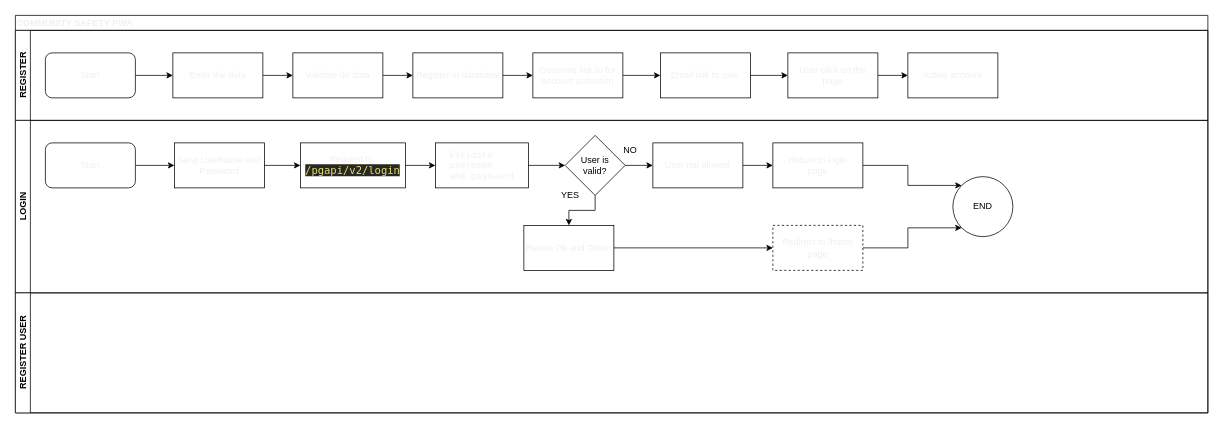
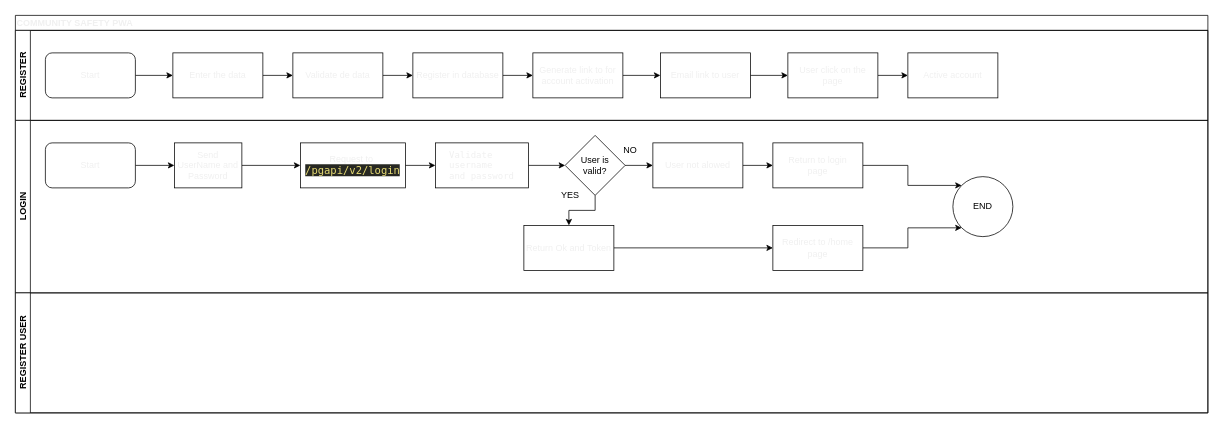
  <mxCell id="0" />
  <mxCell id="1" parent="0" />
  <mxCell id="2" value="COMMUNITY SAFETY PWA" style="swimlane;html=1;childLayout=stackLayout;resizeParent=1;resizeParentMax=0;horizontal=1;startSize=20;horizontalStack=0;labelBackgroundColor=none;fontSize=12;fontColor=#f0f0f0;align=left;" parent="1" vertex="1"><mxGeometry x="20" y="20" width="1590" height="530" as="geometry"><mxRectangle x="20" y="20" width="60" height="20" as="alternateBounds" /></mxGeometry></mxCell>
  <mxCell id="3" value="REGISTER" style="swimlane;html=1;startSize=20;horizontal=0;" parent="2" vertex="1"><mxGeometry y="20" width="1590" height="120" as="geometry"><mxRectangle y="20" width="790" height="20" as="alternateBounds" /></mxGeometry></mxCell>
  <mxCell id="4" style="edgeStyle=orthogonalEdgeStyle;rounded=0;orthogonalLoop=1;jettySize=auto;html=1;entryX=0;entryY=0.5;entryDx=0;entryDy=0;fontSize=12;fontColor=#f0f0f0;" parent="3" source="5" target="7" edge="1"><mxGeometry relative="1" as="geometry" /></mxCell>
  <mxCell id="5" value="Start" style="rounded=1;whiteSpace=wrap;html=1;labelBackgroundColor=none;fontSize=12;fontColor=#f0f0f0;align=center;" parent="3" vertex="1"><mxGeometry x="40" y="30" width="120" height="60" as="geometry" /></mxCell>
  <mxCell id="6" style="edgeStyle=orthogonalEdgeStyle;rounded=0;orthogonalLoop=1;jettySize=auto;html=1;entryX=0;entryY=0.5;entryDx=0;entryDy=0;fontSize=12;fontColor=#f0f0f0;" parent="3" source="7" target="9" edge="1"><mxGeometry relative="1" as="geometry" /></mxCell>
  <mxCell id="7" value="Enter the data" style="rounded=0;whiteSpace=wrap;html=1;labelBackgroundColor=none;fontSize=12;fontColor=#f0f0f0;align=center;" parent="3" vertex="1"><mxGeometry x="210" y="30" width="120" height="60" as="geometry" /></mxCell>
  <mxCell id="8" style="edgeStyle=orthogonalEdgeStyle;rounded=0;orthogonalLoop=1;jettySize=auto;html=1;entryX=0;entryY=0.5;entryDx=0;entryDy=0;fontSize=12;fontColor=#f0f0f0;" parent="3" source="9" target="11" edge="1"><mxGeometry relative="1" as="geometry" /></mxCell>
  <mxCell id="9" value="Validate de data" style="rounded=0;whiteSpace=wrap;html=1;labelBackgroundColor=none;fontSize=12;fontColor=#f0f0f0;align=center;" parent="3" vertex="1"><mxGeometry x="370" y="30" width="120" height="60" as="geometry" /></mxCell>
  <mxCell id="10" style="edgeStyle=orthogonalEdgeStyle;rounded=0;orthogonalLoop=1;jettySize=auto;html=1;entryX=0;entryY=0.5;entryDx=0;entryDy=0;fontSize=12;fontColor=#f0f0f0;" parent="3" source="11" target="13" edge="1"><mxGeometry relative="1" as="geometry" /></mxCell>
  <mxCell id="11" value="Register in database" style="rounded=0;whiteSpace=wrap;html=1;labelBackgroundColor=none;fontSize=12;fontColor=#f0f0f0;align=center;" parent="3" vertex="1"><mxGeometry x="530" y="30" width="120" height="60" as="geometry" /></mxCell>
  <mxCell id="12" style="edgeStyle=orthogonalEdgeStyle;rounded=0;orthogonalLoop=1;jettySize=auto;html=1;entryX=0;entryY=0.5;entryDx=0;entryDy=0;fontSize=12;fontColor=#f0f0f0;" parent="3" source="13" target="15" edge="1"><mxGeometry relative="1" as="geometry" /></mxCell>
  <mxCell id="13" value="Generate link to for account activation" style="rounded=0;whiteSpace=wrap;html=1;labelBackgroundColor=none;fontSize=12;fontColor=#f0f0f0;align=center;" parent="3" vertex="1"><mxGeometry x="690" y="30" width="120" height="60" as="geometry" /></mxCell>
  <mxCell id="14" style="edgeStyle=orthogonalEdgeStyle;rounded=0;orthogonalLoop=1;jettySize=auto;html=1;entryX=0;entryY=0.5;entryDx=0;entryDy=0;fontSize=12;fontColor=#f0f0f0;" parent="3" source="15" target="17" edge="1"><mxGeometry relative="1" as="geometry" /></mxCell>
  <mxCell id="15" value="Email link to user" style="rounded=0;whiteSpace=wrap;html=1;labelBackgroundColor=none;fontSize=12;fontColor=#f0f0f0;align=center;" parent="3" vertex="1"><mxGeometry x="860" y="30" width="120" height="60" as="geometry" /></mxCell>
  <mxCell id="16" style="edgeStyle=orthogonalEdgeStyle;rounded=0;orthogonalLoop=1;jettySize=auto;html=1;entryX=0;entryY=0.5;entryDx=0;entryDy=0;fontSize=12;fontColor=#f0f0f0;" parent="3" source="17" target="18" edge="1"><mxGeometry relative="1" as="geometry" /></mxCell>
  <mxCell id="17" value="User click on the page" style="rounded=0;whiteSpace=wrap;html=1;labelBackgroundColor=none;fontSize=12;fontColor=#f0f0f0;align=center;" parent="3" vertex="1"><mxGeometry x="1030" y="30" width="120" height="60" as="geometry" /></mxCell>
  <mxCell id="18" value="Active account" style="rounded=0;whiteSpace=wrap;html=1;labelBackgroundColor=none;fontSize=12;fontColor=#f0f0f0;align=center;" parent="3" vertex="1"><mxGeometry x="1190" y="30" width="120" height="60" as="geometry" /></mxCell>
  <mxCell id="19" value="LOGIN" style="swimlane;html=1;startSize=20;horizontal=0;" parent="2" vertex="1"><mxGeometry y="140" width="1590" height="230" as="geometry" /></mxCell>
  <mxCell id="20" style="edgeStyle=orthogonalEdgeStyle;rounded=0;orthogonalLoop=1;jettySize=auto;html=1;entryX=0;entryY=0.5;entryDx=0;entryDy=0;fontSize=12;fontColor=#f0f0f0;" parent="19" source="21" target="23" edge="1"><mxGeometry relative="1" as="geometry" /></mxCell>
  <mxCell id="21" value="Start" style="rounded=1;whiteSpace=wrap;html=1;labelBackgroundColor=none;fontSize=12;fontColor=#f0f0f0;align=center;" parent="19" vertex="1"><mxGeometry x="40" y="30" width="120" height="60" as="geometry" /></mxCell>
  <mxCell id="22" style="edgeStyle=orthogonalEdgeStyle;rounded=0;orthogonalLoop=1;jettySize=auto;html=1;entryX=0;entryY=0.5;entryDx=0;entryDy=0;fontSize=12;fontColor=#f0f0f0;" parent="19" source="23" target="25" edge="1"><mxGeometry relative="1" as="geometry" /></mxCell>
- <mxCell id="23" value="Send UserName and Password" style="rounded=0;whiteSpace=wrap;html=1;labelBackgroundColor=none;fontSize=12;fontColor=#f0f0f0;align=center;" parent="19" vertex="1"><mxGeometry x="212" y="30" width="120" height="60" as="geometry" /></mxCell>
+ <mxCell id="23" value="Send UserName and Password" style="rounded=0;whiteSpace=wrap;html=1;labelBackgroundColor=none;fontSize=12;fontColor=#f0f0f0;align=center;" parent="19" vertex="1"><mxGeometry x="212" y="30" width="90" height="60" as="geometry" /></mxCell>
  <mxCell id="24" style="edgeStyle=orthogonalEdgeStyle;rounded=0;orthogonalLoop=1;jettySize=auto;html=1;exitX=1;exitY=0.5;exitDx=0;exitDy=0;entryX=0;entryY=0.5;entryDx=0;entryDy=0;" parent="19" source="25" target="27" edge="1"><mxGeometry relative="1" as="geometry" /></mxCell>
  <mxCell id="25" value="Request to&amp;nbsp;&lt;br&gt;&lt;span style=&quot;color: rgb(230 , 219 , 116) ; background-color: rgb(39 , 40 , 34) ; font-family: &amp;#34;droid sans mono&amp;#34; , monospace , monospace , &amp;#34;droid sans fallback&amp;#34; ; font-size: 14px&quot;&gt;/pgapi/v2/login&lt;/span&gt;" style="rounded=0;whiteSpace=wrap;html=1;labelBackgroundColor=none;fontSize=12;fontColor=#f0f0f0;align=center;" parent="19" vertex="1"><mxGeometry x="380" y="30" width="140" height="60" as="geometry" /></mxCell>
  <mxCell id="26" style="edgeStyle=orthogonalEdgeStyle;rounded=0;orthogonalLoop=1;jettySize=auto;html=1;entryX=0;entryY=0.5;entryDx=0;entryDy=0;" parent="19" source="27" target="31" edge="1"><mxGeometry relative="1" as="geometry" /></mxCell>
  <mxCell id="27" value="&lt;pre class=&quot;tw-data-text tw-text-large XcVN5d tw-ta&quot; id=&quot;tw-target-text&quot; style=&quot;text-align: left&quot; dir=&quot;ltr&quot;&gt;&lt;span lang=&quot;en&quot;&gt;Validate &lt;br/&gt;username &lt;br/&gt;and password&lt;/span&gt;&lt;/pre&gt;" style="rounded=0;whiteSpace=wrap;html=1;labelBackgroundColor=none;fontSize=12;fontColor=#f0f0f0;align=center;" parent="19" vertex="1"><mxGeometry x="560" y="30" width="124" height="60" as="geometry" /></mxCell>
  <mxCell id="28" style="edgeStyle=orthogonalEdgeStyle;rounded=0;orthogonalLoop=1;jettySize=auto;html=1;entryX=0;entryY=0.5;entryDx=0;entryDy=0;" parent="19" source="29" target="38" edge="1"><mxGeometry relative="1" as="geometry" /></mxCell>
  <mxCell id="29" value="User not alowed" style="rounded=0;whiteSpace=wrap;html=1;labelBackgroundColor=none;fontSize=12;fontColor=#f0f0f0;align=center;" parent="19" vertex="1"><mxGeometry x="850" y="30" width="120" height="60" as="geometry" /></mxCell>
  <mxCell id="30" style="edgeStyle=orthogonalEdgeStyle;rounded=0;orthogonalLoop=1;jettySize=auto;html=1;exitX=1;exitY=0.5;exitDx=0;exitDy=0;entryX=0;entryY=0.5;entryDx=0;entryDy=0;" parent="19" source="31" target="29" edge="1"><mxGeometry relative="1" as="geometry" /></mxCell>
  <mxCell id="31" value="User is&lt;br&gt;valid?" style="rhombus;whiteSpace=wrap;html=1;rounded=0;" parent="19" vertex="1"><mxGeometry x="733" y="20" width="80" height="80" as="geometry" /></mxCell>
  <mxCell id="32" value="NO" style="text;html=1;strokeColor=none;fillColor=none;align=center;verticalAlign=middle;whiteSpace=wrap;rounded=0;" parent="19" vertex="1"><mxGeometry x="800" y="30" width="40" height="20" as="geometry" /></mxCell>
  <mxCell id="33" value="YES" style="text;html=1;strokeColor=none;fillColor=none;align=center;verticalAlign=middle;whiteSpace=wrap;rounded=0;" parent="19" vertex="1"><mxGeometry x="720" y="90" width="40" height="20" as="geometry" /></mxCell>
  <mxCell id="34" style="edgeStyle=orthogonalEdgeStyle;rounded=0;orthogonalLoop=1;jettySize=auto;html=1;entryX=0;entryY=0.5;entryDx=0;entryDy=0;" parent="19" source="35" target="40" edge="1"><mxGeometry relative="1" as="geometry" /></mxCell>
  <mxCell id="35" value="Return Ok and Token" style="rounded=0;whiteSpace=wrap;html=1;labelBackgroundColor=none;fontSize=12;fontColor=#f0f0f0;align=center;" parent="19" vertex="1"><mxGeometry x="678" y="140" width="120" height="60" as="geometry" /></mxCell>
  <mxCell id="36" style="edgeStyle=orthogonalEdgeStyle;rounded=0;orthogonalLoop=1;jettySize=auto;html=1;entryX=0.5;entryY=0;entryDx=0;entryDy=0;" parent="19" source="31" target="35" edge="1"><mxGeometry relative="1" as="geometry" /></mxCell>
  <mxCell id="37" style="edgeStyle=orthogonalEdgeStyle;rounded=0;orthogonalLoop=1;jettySize=auto;html=1;entryX=0;entryY=0;entryDx=0;entryDy=0;" parent="19" source="38" target="41" edge="1"><mxGeometry relative="1" as="geometry" /></mxCell>
  <mxCell id="38" value="Return to login&lt;br&gt;page" style="rounded=0;whiteSpace=wrap;html=1;labelBackgroundColor=none;fontSize=12;fontColor=#f0f0f0;align=center;" parent="19" vertex="1"><mxGeometry x="1010" y="30" width="120" height="60" as="geometry" /></mxCell>
  <mxCell id="39" style="edgeStyle=orthogonalEdgeStyle;rounded=0;orthogonalLoop=1;jettySize=auto;html=1;entryX=0;entryY=1;entryDx=0;entryDy=0;" parent="19" source="40" target="41" edge="1"><mxGeometry relative="1" as="geometry" /></mxCell>
- <mxCell id="40" value="Redirect to /home page" style="rounded=0;whiteSpace=wrap;html=1;labelBackgroundColor=none;fontSize=12;fontColor=#f0f0f0;align=center;dashed=1;" parent="19" vertex="1"><mxGeometry x="1010" y="140" width="120" height="60" as="geometry" /></mxCell>
+ <mxCell id="40" value="Redirect to /home page" style="rounded=0;whiteSpace=wrap;html=1;labelBackgroundColor=none;fontSize=12;fontColor=#f0f0f0;align=center;" parent="19" vertex="1"><mxGeometry x="1010" y="140" width="120" height="60" as="geometry" /></mxCell>
  <mxCell id="41" value="END" style="ellipse;whiteSpace=wrap;html=1;aspect=fixed;rounded=0;" parent="19" vertex="1"><mxGeometry x="1250" y="75" width="80" height="80" as="geometry" /></mxCell>
  <mxCell id="42" value="REGISTER USER" style="swimlane;html=1;startSize=20;horizontal=0;" parent="2" vertex="1"><mxGeometry y="370" width="1590" height="160" as="geometry" /></mxCell>
